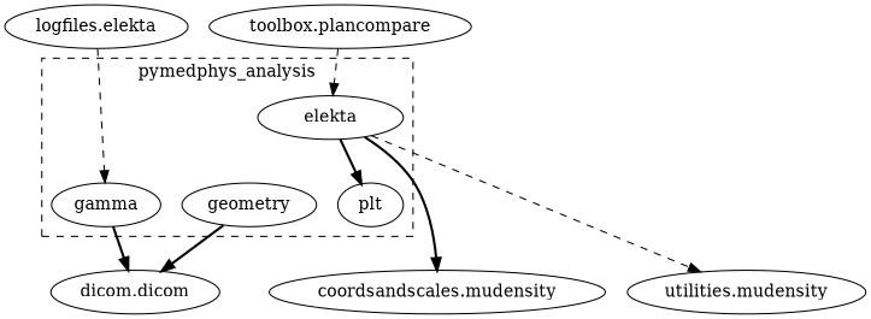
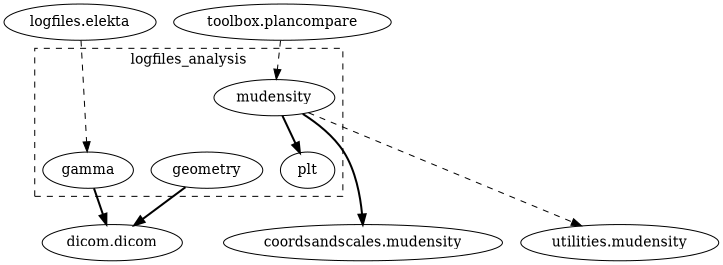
  strict digraph {
    rankdir=TB
    edge [style=bold]
    n1 [label="logfiles.elekta"]
    n2 [label="toolbox.plancompare"]
    n3 [label="coordsandscales.mudensity"]
    n4 [label="dicom.dicom"]
    n5 [label="utilities.mudensity"]
    n6 [label=gamma]
    n7 [label=geometry]
    n8 [label=plt]
-   n9 [label=elekta]
+   n9 [label=mudensity]
    subgraph sub_1 {
      rank=same
      n1
      n2
    }
    subgraph sub_2 {
      rank=same
      n3
      n4
      n5
    }
    subgraph cluster_3 {
-     label=pymedphys_analysis
+     label=logfiles_analysis
      style=dashed
      subgraph sub_4 {
        label=pymedphys_analysis
        rank=same
        style=dashed
        n6
        n7
        n8
      }
      subgraph sub_5 {
        label=pymedphys_analysis
        rank=same
        style=dashed
        n9
      }
    }
    n1 -> n6 [style=dashed]
    n2 -> n9 [style=dashed]
    n6 -> n4
    n7 -> n4
    n9 -> n3
    n9 -> n5 [style=dashed]
    n9 -> n8
  }
